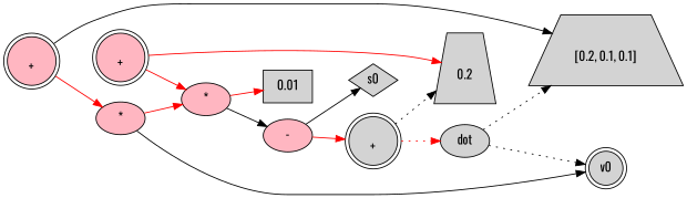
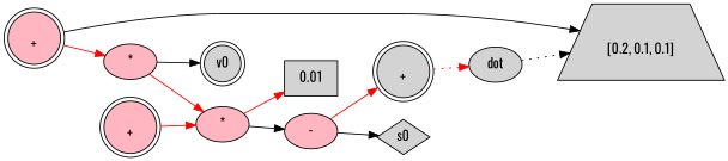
  digraph {
    fontname=Oswald
    rankdir=LR
    node [fontname=Oswald style=filled]
    edge [color=red fontname=Oswald]
    n1 [label="     \n+" shape=doublecircle]
    n2 [label=dot]
-   n3 [label="\n0.2" shape=trapezium]
    n4 [label="\n[0.2, 0.1, 0.1]" shape=trapezium]
    v0 [shape=doublecircle]
    n6 [label=0.01 shape=box]
    n7 [fillcolor=lightpink label="-"]
    s0 [shape=diamond]
    n9 [fillcolor=lightpink label="*"]
    n10 [fillcolor=lightpink label="*"]
    n11 [fillcolor=lightpink label="     \n+" shape=doublecircle]
    n12 [fillcolor=lightpink label="     \n+" shape=doublecircle]
    n1 -> n2 [style=dotted]
-   n1 -> n3 [color=black style=dotted]
    n2 -> n4 [color=black style=dotted]
-   n2 -> v0 [color=black style=dotted]
    n7 -> n1
    n7 -> s0 [color=black]
    n9 -> n6
    n9 -> n7 [color=black]
    n10 -> v0 [color=black]
    n10 -> n9
    n11 -> n4 [color=black]
    n11 -> n10
-   n12 -> n3
    n12 -> n9
  }
